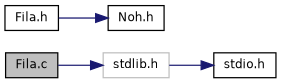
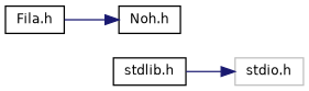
  digraph {
    rankdir=LR
    node [color=black fillcolor=white fontname=Helvetica fontsize=10 shape=record style=filled]
    edge [color=midnightblue fontname=Helvetica fontsize=10 labelfontname=Helvetica labelfontsize=10 style=solid]
-   n1 [fillcolor=grey75 fontcolor=black height=0.2 label="Fila.c" width=0.4]
-   n2 [color=grey75 height=0.2 label="stdlib.h" width=0.4]
-   n3 [height=0.2 label="stdio.h" width=0.4]
+   n2 [height=0.2 label="stdlib.h" width=0.4]
+   n3 [color=grey75 height=0.2 label="stdio.h" width=0.4]
    n4 [height=0.2 label="Fila.h" width=0.4]
    n5 [height=0.2 label="Noh.h" width=0.4]
-   n1 -> n2
    n2 -> n3
    n4 -> n5
  }
